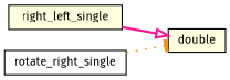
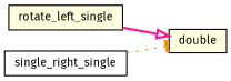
  digraph {
    fontname="Fira Sans"
    rankdir=LR
    node [color=black fillcolor=lightyellow fontname="Fira Sans" fontsize=10 shape=record style=filled]
    edge [fontname="Fira Sans" fontsize=10 labelfontname=Helvetica labelfontsize=10]
-   n1 [height=0.2 label=right_left_single width=0.4]
+   n1 [height=0.2 label=rotate_left_single width=0.4]
    n2 [height=0.2 label=double width=0.4]
-   n3 [fillcolor=white height=0.2 label=rotate_right_single width=0.4]
+   n3 [fillcolor=white height=0.2 label=single_right_single width=0.4]
    n1 -> n2 [arrowhead=onormal color=deeppink style=bold]
    n3 -> n2 [arrowhead=tee color=darkorange style=dotted]
  }
